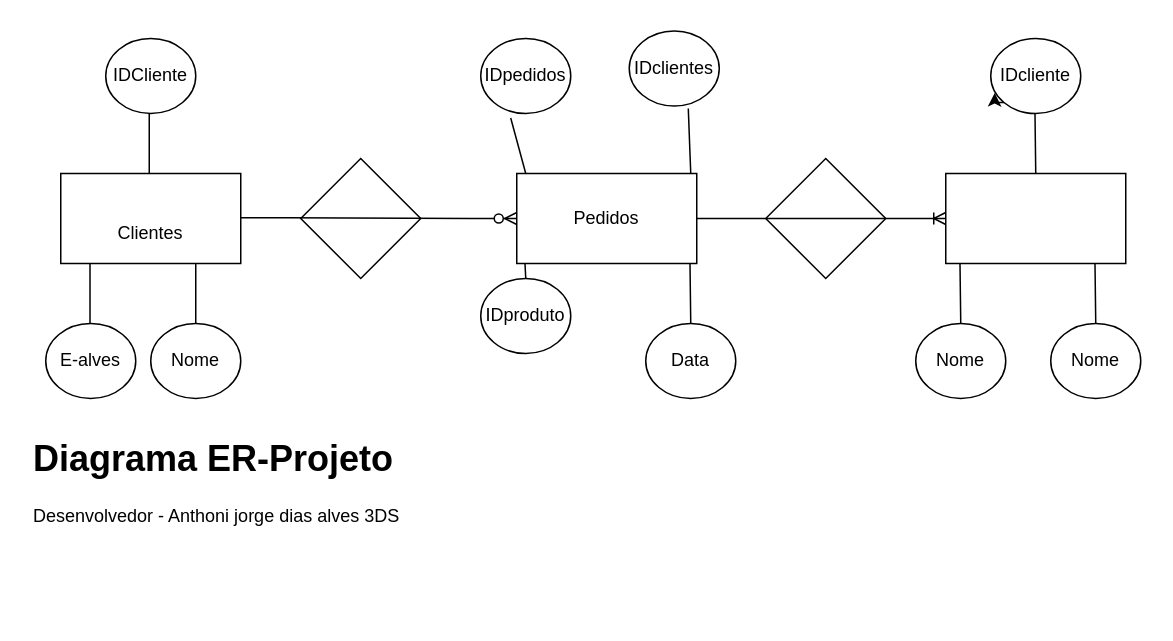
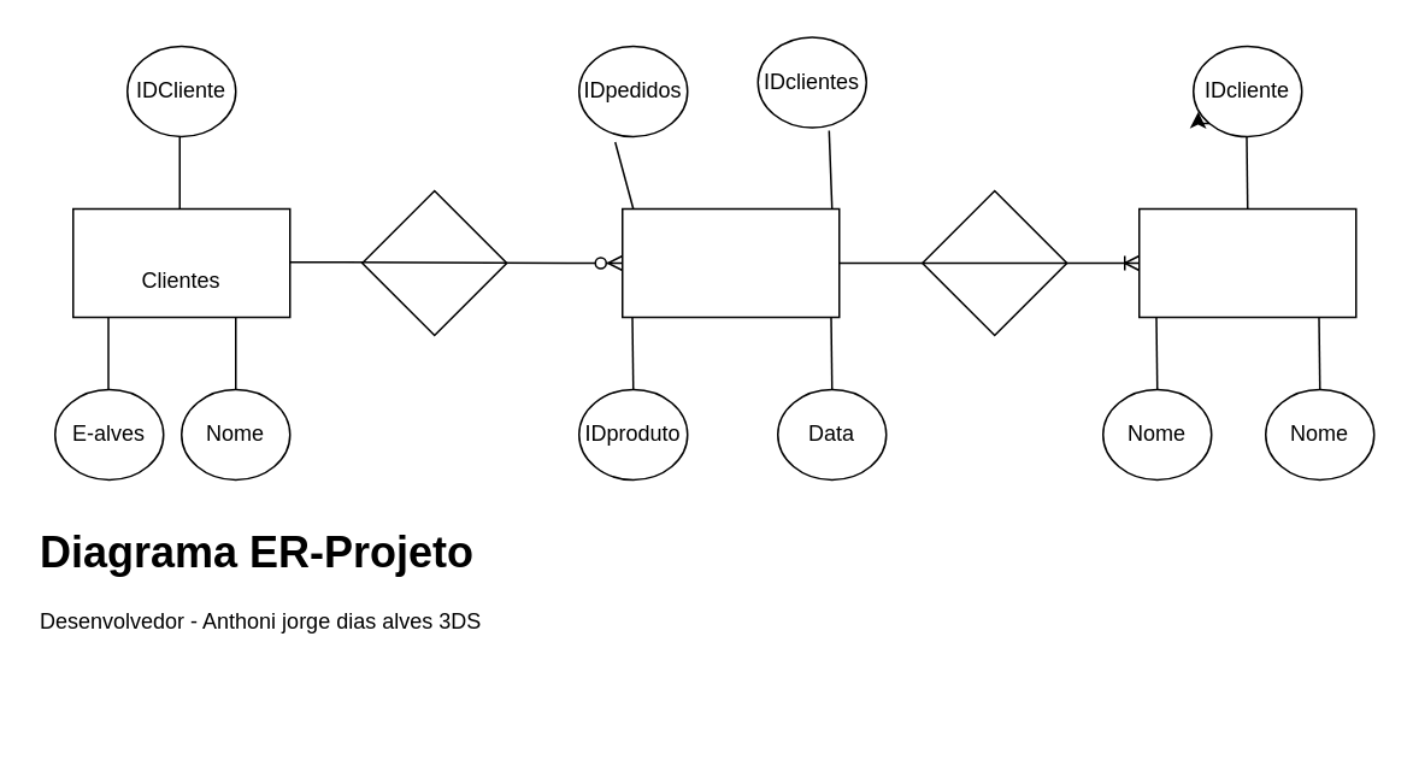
  <mxCell id="0" />
  <mxCell id="1" parent="0" />
  <mxCell id="2" value="" style="rounded=0;whiteSpace=wrap;html=1;" vertex="1" parent="1"><mxGeometry x="344" y="115" width="120" height="60" as="geometry" /></mxCell>
  <mxCell id="3" value="" style="rounded=0;whiteSpace=wrap;html=1;" vertex="1" parent="1"><mxGeometry x="40" y="115" width="120" height="60" as="geometry" /></mxCell>
  <mxCell id="4" value="" style="rounded=0;whiteSpace=wrap;html=1;" vertex="1" parent="1"><mxGeometry x="630" y="115" width="120" height="60" as="geometry" /></mxCell>
  <mxCell id="5" value="" style="rhombus;whiteSpace=wrap;html=1;" vertex="1" parent="1"><mxGeometry x="200" y="105" width="80" height="80" as="geometry" /></mxCell>
  <mxCell id="6" value="" style="rhombus;whiteSpace=wrap;html=1;" vertex="1" parent="1"><mxGeometry x="510" y="105" width="80" height="80" as="geometry" /></mxCell>
  <mxCell id="7" value="Clientes" style="text;html=1;align=center;verticalAlign=middle;whiteSpace=wrap;rounded=0;" vertex="1" parent="1"><mxGeometry x="70" y="140" width="60" height="30" as="geometry" /></mxCell>
- <mxCell id="8" value="Pedidos" style="text;html=1;align=center;verticalAlign=middle;whiteSpace=wrap;rounded=0;" vertex="1" parent="1"><mxGeometry x="374" y="130" width="60" height="30" as="geometry" /></mxCell>
  <mxCell id="9" value="IDCliente" style="ellipse;whiteSpace=wrap;html=1;align=center;" vertex="1" parent="1"><mxGeometry x="70" y="25" width="60" height="50" as="geometry" /></mxCell>
  <mxCell id="10" value="Nome" style="ellipse;whiteSpace=wrap;html=1;align=center;" vertex="1" parent="1"><mxGeometry x="100" y="215" width="60" height="50" as="geometry" /></mxCell>
  <mxCell id="11" value="E-alves" style="ellipse;whiteSpace=wrap;html=1;align=center;" vertex="1" parent="1"><mxGeometry x="30" y="215" width="60" height="50" as="geometry" /></mxCell>
  <mxCell id="12" style="edgeStyle=orthogonalEdgeStyle;rounded=0;orthogonalLoop=1;jettySize=auto;html=1;exitX=0.5;exitY=1;exitDx=0;exitDy=0;" edge="1" parent="1" source="10" target="10"><mxGeometry relative="1" as="geometry" /></mxCell>
  <mxCell id="13" value="" style="endArrow=none;html=1;rounded=0;exitX=0.75;exitY=1;exitDx=0;exitDy=0;" edge="1" parent="1" source="3"><mxGeometry relative="1" as="geometry"><mxPoint x="130" y="195" as="sourcePoint" /><mxPoint x="130" y="215" as="targetPoint" /><Array as="points"><mxPoint x="130" y="195" /></Array></mxGeometry></mxCell>
  <mxCell id="14" value="" style="endArrow=none;html=1;rounded=0;exitX=0.75;exitY=1;exitDx=0;exitDy=0;" edge="1" parent="1"><mxGeometry relative="1" as="geometry"><mxPoint x="59.5" y="175" as="sourcePoint" /><mxPoint x="59.5" y="215" as="targetPoint" /><Array as="points"><mxPoint x="59.5" y="195" /></Array></mxGeometry></mxCell>
  <mxCell id="15" value="" style="endArrow=none;html=1;rounded=0;exitX=0.75;exitY=1;exitDx=0;exitDy=0;" edge="1" parent="1"><mxGeometry relative="1" as="geometry"><mxPoint x="99" y="75" as="sourcePoint" /><mxPoint x="99" y="115" as="targetPoint" /><Array as="points"><mxPoint x="99" y="95" /></Array></mxGeometry></mxCell>
  <mxCell id="16" value="" style="edgeStyle=entityRelationEdgeStyle;fontSize=12;html=1;endArrow=ERzeroToMany;endFill=1;rounded=0;entryX=0;entryY=0.5;entryDx=0;entryDy=0;" edge="1" parent="1" target="2"><mxGeometry width="100" height="100" relative="1" as="geometry"><mxPoint x="160" y="144.5" as="sourcePoint" /><mxPoint x="330" y="145" as="targetPoint" /></mxGeometry></mxCell>
  <mxCell id="17" value="" style="edgeStyle=entityRelationEdgeStyle;fontSize=12;html=1;endArrow=ERoneToMany;rounded=0;entryX=0;entryY=0.5;entryDx=0;entryDy=0;" edge="1" parent="1" target="4"><mxGeometry width="100" height="100" relative="1" as="geometry"><mxPoint x="464" y="145" as="sourcePoint" /><mxPoint x="564" y="45" as="targetPoint" /></mxGeometry></mxCell>
- <mxCell id="18" value="IDproduto" style="ellipse;whiteSpace=wrap;html=1;align=center;" vertex="1" parent="1"><mxGeometry x="320" y="185" width="60" height="50" as="geometry" /></mxCell>
+ <mxCell id="18" value="IDproduto" style="ellipse;whiteSpace=wrap;html=1;align=center;" vertex="1" parent="1"><mxGeometry x="320" y="215" width="60" height="50" as="geometry" /></mxCell>
  <mxCell id="19" value="Data" style="ellipse;whiteSpace=wrap;html=1;align=center;" vertex="1" parent="1"><mxGeometry x="430" y="215" width="60" height="50" as="geometry" /></mxCell>
  <mxCell id="20" value="IDpedidos" style="ellipse;whiteSpace=wrap;html=1;align=center;" vertex="1" parent="1"><mxGeometry x="320" y="25" width="60" height="50" as="geometry" /></mxCell>
  <mxCell id="21" value="IDclientes" style="ellipse;whiteSpace=wrap;html=1;align=center;" vertex="1" parent="1"><mxGeometry x="419" y="20" width="60" height="50" as="geometry" /></mxCell>
  <mxCell id="22" value="IDcliente" style="ellipse;whiteSpace=wrap;html=1;align=center;" vertex="1" parent="1"><mxGeometry x="660" y="25" width="60" height="50" as="geometry" /></mxCell>
  <mxCell id="23" value="Nome" style="ellipse;whiteSpace=wrap;html=1;align=center;" vertex="1" parent="1"><mxGeometry x="610" y="215" width="60" height="50" as="geometry" /></mxCell>
  <mxCell id="24" value="Nome" style="ellipse;whiteSpace=wrap;html=1;align=center;" vertex="1" parent="1"><mxGeometry x="700" y="215" width="60" height="50" as="geometry" /></mxCell>
  <mxCell id="25" value="" style="endArrow=none;html=1;rounded=0;exitX=0.5;exitY=0;exitDx=0;exitDy=0;" edge="1" parent="1" source="18"><mxGeometry width="50" height="50" relative="1" as="geometry"><mxPoint x="350" y="195" as="sourcePoint" /><mxPoint x="349.5" y="175" as="targetPoint" /></mxGeometry></mxCell>
  <mxCell id="26" value="" style="endArrow=none;html=1;rounded=0;exitX=0.5;exitY=0;exitDx=0;exitDy=0;" edge="1" parent="1"><mxGeometry width="50" height="50" relative="1" as="geometry"><mxPoint x="460" y="215" as="sourcePoint" /><mxPoint x="459.5" y="175" as="targetPoint" /></mxGeometry></mxCell>
  <mxCell id="27" value="" style="endArrow=none;html=1;rounded=0;exitX=0.5;exitY=0;exitDx=0;exitDy=0;" edge="1" parent="1"><mxGeometry width="50" height="50" relative="1" as="geometry"><mxPoint x="640" y="215" as="sourcePoint" /><mxPoint x="639.5" y="175" as="targetPoint" /></mxGeometry></mxCell>
  <mxCell id="28" value="" style="endArrow=none;html=1;rounded=0;exitX=0.5;exitY=0;exitDx=0;exitDy=0;" edge="1" parent="1"><mxGeometry width="50" height="50" relative="1" as="geometry"><mxPoint x="730" y="215" as="sourcePoint" /><mxPoint x="729.5" y="175" as="targetPoint" /></mxGeometry></mxCell>
  <mxCell id="29" value="" style="endArrow=none;html=1;rounded=0;exitX=0.5;exitY=0;exitDx=0;exitDy=0;entryX=0.656;entryY=1.033;entryDx=0;entryDy=0;entryPerimeter=0;" edge="1" parent="1" target="21"><mxGeometry width="50" height="50" relative="1" as="geometry"><mxPoint x="460" y="115" as="sourcePoint" /><mxPoint x="459.5" y="75" as="targetPoint" /></mxGeometry></mxCell>
  <mxCell id="30" value="" style="endArrow=none;html=1;rounded=0;exitX=0.5;exitY=0;exitDx=0;exitDy=0;entryX=0.333;entryY=1.06;entryDx=0;entryDy=0;entryPerimeter=0;" edge="1" parent="1" target="20"><mxGeometry width="50" height="50" relative="1" as="geometry"><mxPoint x="350" y="115" as="sourcePoint" /><mxPoint x="349.5" y="75" as="targetPoint" /></mxGeometry></mxCell>
  <mxCell id="31" value="&lt;h1 style=&quot;margin-top: 0px;&quot;&gt;Diagrama ER-Projeto&lt;/h1&gt;&lt;p&gt;Desenvolvedor - Anthoni jorge dias alves 3DS&lt;/p&gt;" style="text;html=1;whiteSpace=wrap;overflow=hidden;rounded=0;" vertex="1" parent="1"><mxGeometry x="20" y="285" width="260" height="120" as="geometry" /></mxCell>
  <mxCell id="32" style="edgeStyle=orthogonalEdgeStyle;rounded=0;orthogonalLoop=1;jettySize=auto;html=1;exitX=0;exitY=1;exitDx=0;exitDy=0;entryX=0.044;entryY=0.727;entryDx=0;entryDy=0;entryPerimeter=0;" edge="1" parent="1" source="22" target="22"><mxGeometry relative="1" as="geometry" /></mxCell>
  <mxCell id="33" value="" style="endArrow=none;html=1;rounded=0;exitX=0.5;exitY=0;exitDx=0;exitDy=0;" edge="1" parent="1"><mxGeometry width="50" height="50" relative="1" as="geometry"><mxPoint x="690" y="115" as="sourcePoint" /><mxPoint x="689.5" y="75" as="targetPoint" /></mxGeometry></mxCell>
